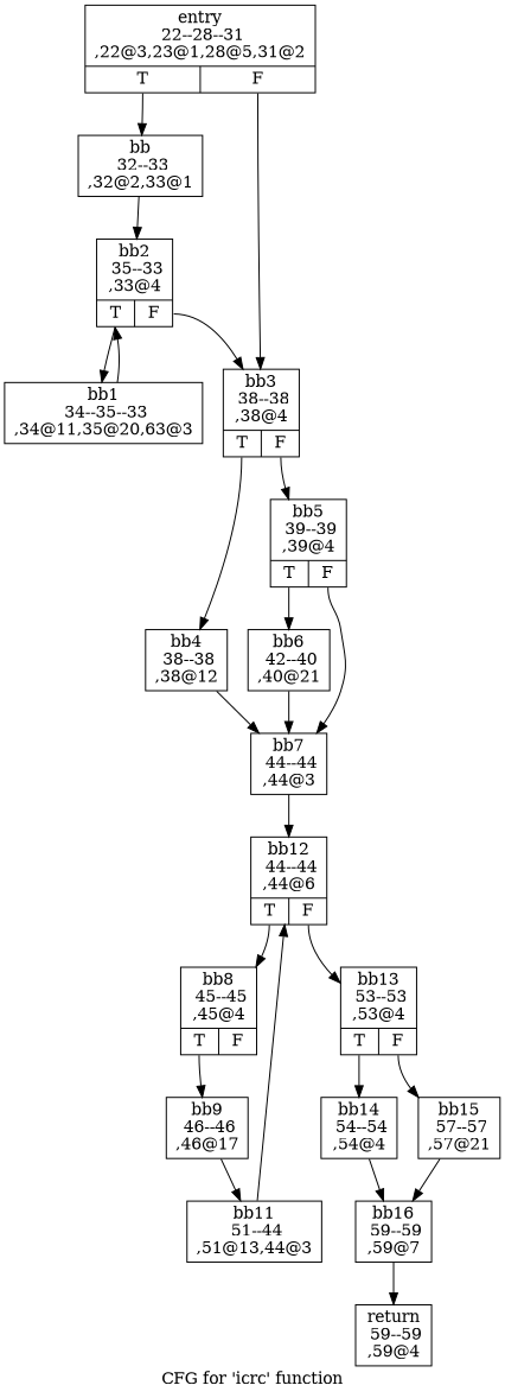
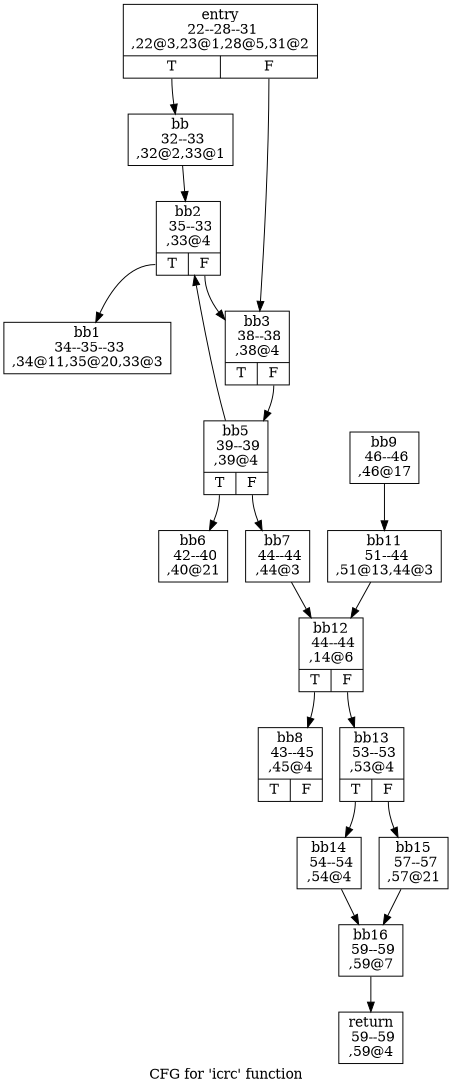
  digraph {
    label="CFG for 'icrc' function"
    node [shape=record]
    n1 [label="{entry\n 22--28--31\n,22@3,23@1,28@5,31@2\n|{<s0>T|<s1>F}}"]
    n2 [label="{bb\n 32--33\n,32@2,33@1\n}"]
    n3 [label="{bb3\n 38--38\n,38@4\n|{<s0>T|<s1>F}}"]
    n4 [label="{bb2\n 35--33\n,33@4\n|{<s0>T|<s1>F}}"]
-   n5 [label="{bb4\n 38--38\n,38@12\n}"]
    n6 [label="{bb5\n 39--39\n,39@4\n|{<s0>T|<s1>F}}"]
-   n7 [label="{bb1\n 34--35--33\n,34@11,35@20,63@3\n}"]
+   n7 [label="{bb1\n 34--35--33\n,34@11,35@20,33@3\n}"]
    n8 [label="{bb7\n 44--44\n,44@3\n}"]
    n9 [label="{bb6\n 42--40\n,40@21\n}"]
-   n10 [label="{bb12\n 44--44\n,44@6\n|{<s0>T|<s1>F}}"]
-   n11 [label="{bb8\n 45--45\n,45@4\n|{<s0>T|<s1>F}}"]
+   n10 [label="{bb12\n 44--44\n,14@6\n|{<s0>T|<s1>F}}"]
+   n11 [label="{bb8\n 43--45\n,45@4\n|{<s0>T|<s1>F}}"]
    n12 [label="{bb13\n 53--53\n,53@4\n|{<s0>T|<s1>F}}"]
    n13 [label="{bb9\n 46--46\n,46@17\n}"]
    n14 [label="{bb14\n 54--54\n,54@4\n}"]
    n15 [label="{bb15\n 57--57\n,57@21\n}"]
    n16 [label="{bb11\n 51--44\n,51@13,44@3\n}"]
    n17 [label="{bb16\n 59--59\n,59@7\n}"]
    n18 [label="{return\n 59--59\n,59@4\n}"]
    n1 -> n2 [tailport=s0]
    n1 -> n3 [tailport=s1]
    n2 -> n4
-   n3 -> n5 [tailport=s0]
    n3 -> n6 [tailport=s1]
    n4 -> n3 [tailport=s1]
    n4 -> n7 [tailport=s0]
-   n5 -> n8
    n6 -> n8 [tailport=s1]
    n6 -> n9 [tailport=s0]
-   n7 -> n4
+   n6 -> n4
    n8 -> n10
-   n9 -> n8
    n10 -> n11 [tailport=s0]
    n10 -> n12 [tailport=s1]
-   n11 -> n13 [tailport=s0]
    n12 -> n14 [tailport=s0]
    n12 -> n15 [tailport=s1]
    n13 -> n16
    n14 -> n17
    n15 -> n17
    n16 -> n10
    n17 -> n18
  }
